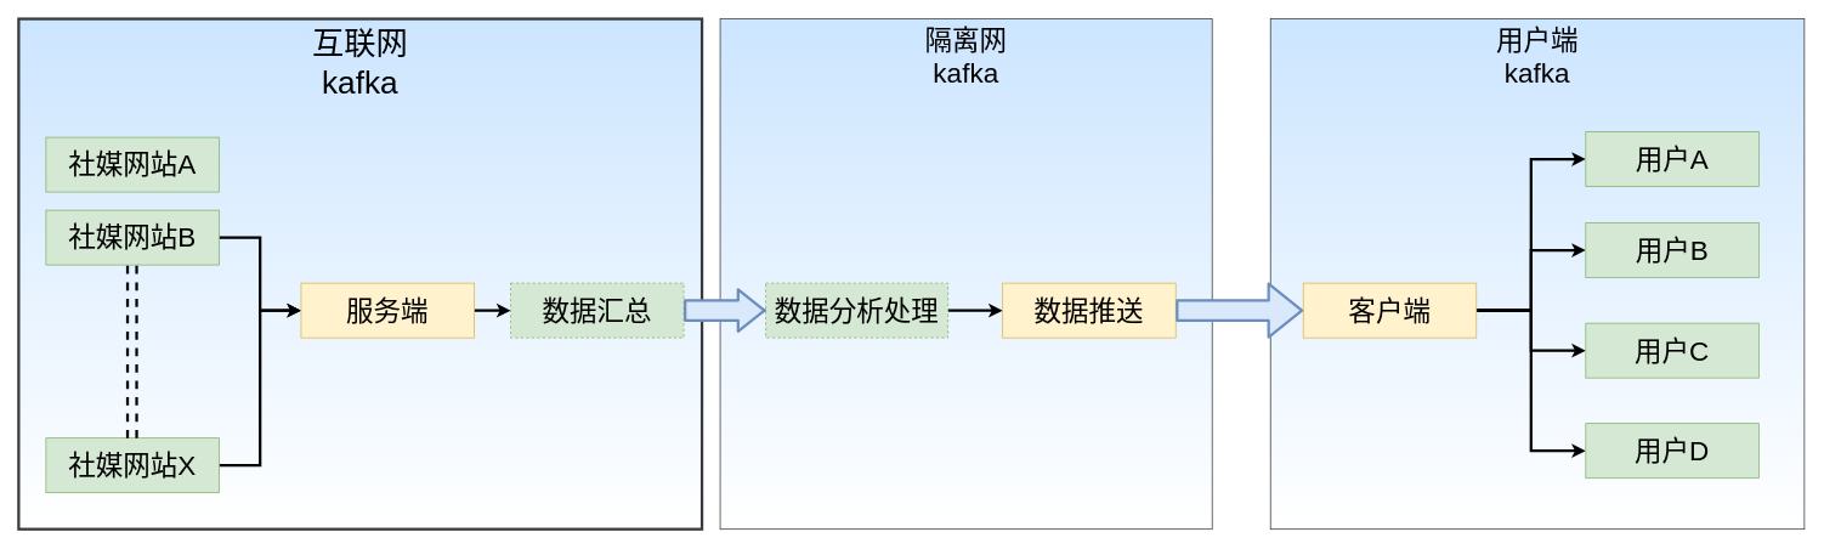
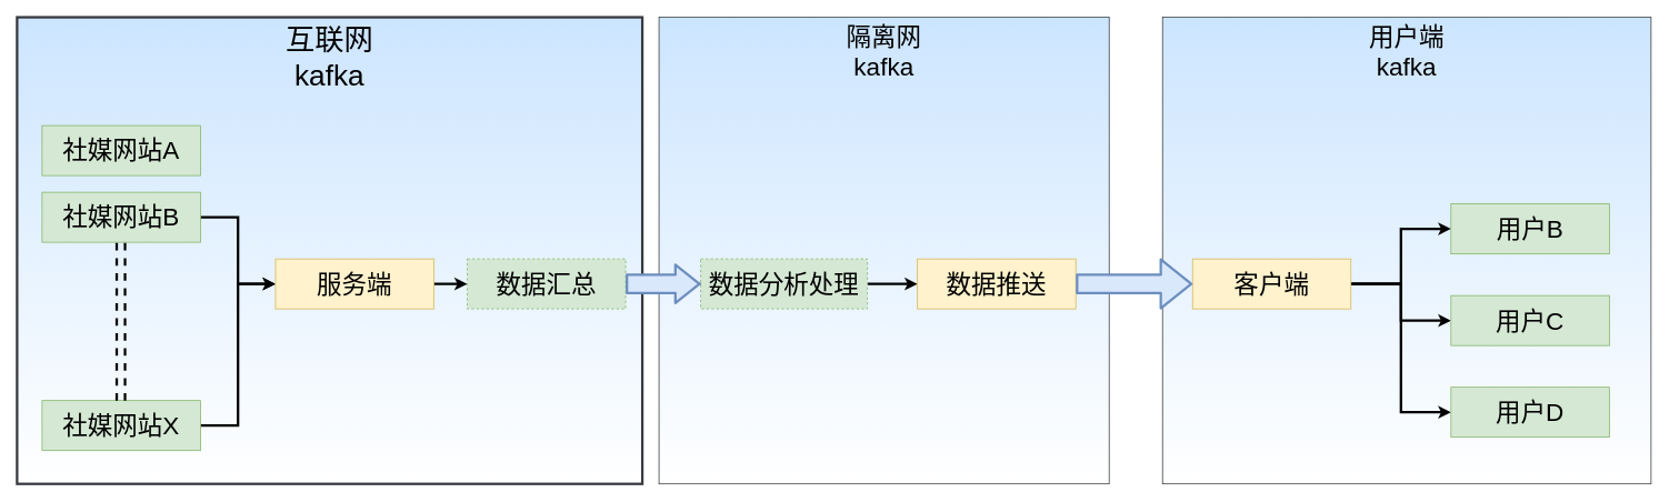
  <mxCell id="0" />
  <mxCell id="1" parent="0" />
  <mxCell id="2" value="&lt;font style=&quot;font-size: 35px&quot;&gt;互联网&lt;br&gt;kafka&lt;/font&gt;" style="rounded=0;whiteSpace=wrap;html=1;fillColor=#cce5ff;strokeColor=#36393d;gradientColor=#ffffff;verticalAlign=top;strokeWidth=3;" vertex="1" parent="1"><mxGeometry y="20" width="750" height="560" as="geometry" x="20" /></mxCell>
  <mxCell id="3" value="&lt;font style=&quot;font-size: 30px&quot;&gt;隔离网&lt;br&gt;kafka&lt;/font&gt;" style="rounded=0;whiteSpace=wrap;html=1;fillColor=#cce5ff;strokeColor=#36393d;gradientColor=#ffffff;verticalAlign=top;" vertex="1" parent="1"><mxGeometry x="790" y="20" width="540" height="560" as="geometry" /></mxCell>
  <mxCell id="4" value="&lt;font style=&quot;font-size: 30px&quot;&gt;用户端&lt;br&gt;kafka&lt;/font&gt;" style="rounded=0;whiteSpace=wrap;html=1;fillColor=#cce5ff;strokeColor=#36393d;gradientColor=#ffffff;verticalAlign=top;" vertex="1" parent="1"><mxGeometry x="1394" y="20" width="586" height="560" as="geometry" /></mxCell>
  <mxCell id="5" value="&lt;font style=&quot;font-size: 30px&quot;&gt;社媒网站A&lt;/font&gt;" style="rounded=0;whiteSpace=wrap;html=1;verticalAlign=middle;fillColor=#d5e8d4;strokeColor=#82b366;" vertex="1" parent="1"><mxGeometry x="50" y="150" width="190" height="60" as="geometry" /></mxCell>
  <mxCell id="6" style="edgeStyle=orthogonalEdgeStyle;rounded=0;orthogonalLoop=1;jettySize=auto;html=1;exitX=1;exitY=0.5;exitDx=0;exitDy=0;entryX=0;entryY=0.5;entryDx=0;entryDy=0;strokeWidth=3;" edge="1" parent="1" source="7" target="13"><mxGeometry relative="1" as="geometry" /></mxCell>
  <mxCell id="7" value="&lt;font style=&quot;font-size: 30px&quot;&gt;社媒网站B&lt;/font&gt;" style="rounded=0;whiteSpace=wrap;html=1;verticalAlign=middle;fillColor=#d5e8d4;strokeColor=#82b366;" vertex="1" parent="1"><mxGeometry x="50" y="230" width="190" height="60" as="geometry" /></mxCell>
  <mxCell id="8" style="edgeStyle=orthogonalEdgeStyle;rounded=0;orthogonalLoop=1;jettySize=auto;html=1;exitX=1;exitY=0.5;exitDx=0;exitDy=0;entryX=0;entryY=0.5;entryDx=0;entryDy=0;strokeWidth=3;" edge="1" parent="1" source="9" target="13"><mxGeometry relative="1" as="geometry" /></mxCell>
  <mxCell id="9" value="&lt;font style=&quot;font-size: 30px&quot;&gt;社媒网站X&lt;/font&gt;" style="rounded=0;whiteSpace=wrap;html=1;verticalAlign=middle;fillColor=#d5e8d4;strokeColor=#82b366;" vertex="1" parent="1"><mxGeometry x="50" y="480" width="190" height="60" as="geometry" /></mxCell>
  <mxCell id="10" value="" style="endArrow=none;dashed=1;html=1;entryX=0.25;entryY=1;entryDx=0;entryDy=0;exitX=0.25;exitY=0;exitDx=0;exitDy=0;strokeWidth=3;" edge="1" parent="1"><mxGeometry width="50" height="50" relative="1" as="geometry"><mxPoint x="149.5" y="480" as="sourcePoint" /><mxPoint x="149.5" y="290" as="targetPoint" /></mxGeometry></mxCell>
  <mxCell id="11" value="" style="endArrow=none;dashed=1;html=1;entryX=0.25;entryY=1;entryDx=0;entryDy=0;exitX=0.25;exitY=0;exitDx=0;exitDy=0;strokeWidth=3;" edge="1" parent="1"><mxGeometry width="50" height="50" relative="1" as="geometry"><mxPoint x="139.5" y="480" as="sourcePoint" /><mxPoint x="139.5" y="290" as="targetPoint" /></mxGeometry></mxCell>
  <mxCell id="12" style="edgeStyle=orthogonalEdgeStyle;rounded=0;orthogonalLoop=1;jettySize=auto;html=1;exitX=1;exitY=0.5;exitDx=0;exitDy=0;entryX=0;entryY=0.5;entryDx=0;entryDy=0;strokeWidth=3;" edge="1" parent="1" source="13" target="14"><mxGeometry relative="1" as="geometry" /></mxCell>
  <mxCell id="13" value="&lt;font style=&quot;font-size: 30px&quot;&gt;服务端&lt;/font&gt;" style="rounded=0;whiteSpace=wrap;html=1;verticalAlign=middle;fillColor=#fff2cc;strokeColor=#d6b656;" vertex="1" parent="1"><mxGeometry x="330" y="310" width="190" height="60" as="geometry" /></mxCell>
  <mxCell id="14" value="&lt;font style=&quot;font-size: 30px&quot;&gt;数据汇总&lt;/font&gt;" style="rounded=0;whiteSpace=wrap;html=1;verticalAlign=middle;fillColor=#d5e8d4;strokeColor=#82b366;dashed=1;" vertex="1" parent="1"><mxGeometry x="560" y="310" width="190" height="60" as="geometry" /></mxCell>
  <mxCell id="15" value="" style="edgeStyle=orthogonalEdgeStyle;rounded=0;orthogonalLoop=1;jettySize=auto;html=1;strokeWidth=3;" edge="1" parent="1" source="17" target="14"><mxGeometry relative="1" as="geometry" /></mxCell>
  <mxCell id="16" style="edgeStyle=orthogonalEdgeStyle;rounded=0;orthogonalLoop=1;jettySize=auto;html=1;exitX=1;exitY=0.5;exitDx=0;exitDy=0;entryX=0;entryY=0.5;entryDx=0;entryDy=0;strokeWidth=3;" edge="1" parent="1" source="17" target="19"><mxGeometry relative="1" as="geometry" /></mxCell>
  <mxCell id="17" value="&lt;font style=&quot;font-size: 30px&quot;&gt;数据分析处理&lt;/font&gt;" style="rounded=0;whiteSpace=wrap;html=1;verticalAlign=middle;fillColor=#d5e8d4;strokeColor=#82b366;dashed=1;" vertex="1" parent="1"><mxGeometry x="840" y="310" width="200" height="60" as="geometry" /></mxCell>
  <mxCell id="18" value="" style="shape=flexArrow;endArrow=classic;html=1;strokeWidth=3;width=20;endSize=8.62;entryX=0;entryY=0.5;entryDx=0;entryDy=0;exitX=1;exitY=0.5;exitDx=0;exitDy=0;endWidth=20.833;fillColor=#dae8fc;strokeColor=#6c8ebf;" edge="1" parent="1" source="14" target="17"><mxGeometry width="50" height="50" relative="1" as="geometry"><mxPoint x="810" y="290" as="sourcePoint" /><mxPoint x="840" y="250" as="targetPoint" /></mxGeometry></mxCell>
  <mxCell id="19" value="&lt;font style=&quot;font-size: 30px&quot;&gt;数据推送&lt;/font&gt;" style="rounded=0;whiteSpace=wrap;html=1;verticalAlign=middle;fillColor=#fff2cc;strokeColor=#d6b656;" vertex="1" parent="1"><mxGeometry x="1100" y="310" width="190" height="60" as="geometry" /></mxCell>
- <mxCell id="20" style="edgeStyle=orthogonalEdgeStyle;rounded=0;orthogonalLoop=1;jettySize=auto;html=1;exitX=1;exitY=0.5;exitDx=0;exitDy=0;entryX=0;entryY=0.5;entryDx=0;entryDy=0;strokeWidth=3;" edge="1" parent="1" source="24" target="25"><mxGeometry relative="1" as="geometry" /></mxCell>
  <mxCell id="21" style="edgeStyle=orthogonalEdgeStyle;rounded=0;orthogonalLoop=1;jettySize=auto;html=1;exitX=1;exitY=0.5;exitDx=0;exitDy=0;entryX=0;entryY=0.5;entryDx=0;entryDy=0;strokeWidth=3;" edge="1" parent="1" source="24" target="26"><mxGeometry relative="1" as="geometry" /></mxCell>
  <mxCell id="22" style="edgeStyle=orthogonalEdgeStyle;rounded=0;orthogonalLoop=1;jettySize=auto;html=1;exitX=1;exitY=0.5;exitDx=0;exitDy=0;entryX=0;entryY=0.5;entryDx=0;entryDy=0;strokeWidth=3;" edge="1" parent="1" source="24" target="27"><mxGeometry relative="1" as="geometry" /></mxCell>
  <mxCell id="23" style="edgeStyle=orthogonalEdgeStyle;rounded=0;orthogonalLoop=1;jettySize=auto;html=1;exitX=1;exitY=0.5;exitDx=0;exitDy=0;entryX=0;entryY=0.5;entryDx=0;entryDy=0;strokeWidth=3;" edge="1" parent="1" source="24" target="28"><mxGeometry relative="1" as="geometry" /></mxCell>
  <mxCell id="24" value="&lt;span style=&quot;font-size: 30px&quot;&gt;客户端&lt;/span&gt;" style="rounded=0;whiteSpace=wrap;html=1;verticalAlign=middle;fillColor=#fff2cc;strokeColor=#d6b656;" vertex="1" parent="1"><mxGeometry x="1430" y="310" width="190" height="60" as="geometry" /></mxCell>
- <mxCell id="25" value="&lt;font style=&quot;font-size: 30px&quot;&gt;用户A&lt;/font&gt;" style="rounded=0;whiteSpace=wrap;html=1;verticalAlign=middle;fillColor=#d5e8d4;strokeColor=#82b366;" vertex="1" parent="1"><mxGeometry x="1740" y="144" width="190" height="60" as="geometry" /></mxCell>
  <mxCell id="26" value="&lt;font style=&quot;font-size: 30px&quot;&gt;用户B&lt;/font&gt;" style="rounded=0;whiteSpace=wrap;html=1;verticalAlign=middle;fillColor=#d5e8d4;strokeColor=#82b366;" vertex="1" parent="1"><mxGeometry x="1740" y="244" width="190" height="60" as="geometry" /></mxCell>
  <mxCell id="27" value="&lt;font style=&quot;font-size: 30px&quot;&gt;用户C&lt;/font&gt;" style="rounded=0;whiteSpace=wrap;html=1;verticalAlign=middle;fillColor=#d5e8d4;strokeColor=#82b366;" vertex="1" parent="1"><mxGeometry x="1740" y="354" width="190" height="60" as="geometry" /></mxCell>
  <mxCell id="28" value="&lt;font style=&quot;font-size: 30px&quot;&gt;用户D&lt;/font&gt;" style="rounded=0;whiteSpace=wrap;html=1;verticalAlign=middle;fillColor=#d5e8d4;strokeColor=#82b366;" vertex="1" parent="1"><mxGeometry x="1740" y="464" width="190" height="60" as="geometry" /></mxCell>
  <mxCell id="29" value="" style="shape=flexArrow;endArrow=classic;html=1;strokeWidth=3;width=20;endSize=11.19;entryX=0;entryY=0.5;entryDx=0;entryDy=0;endWidth=33.725;fillColor=#dae8fc;strokeColor=#6c8ebf;exitX=1;exitY=0.5;exitDx=0;exitDy=0;" edge="1" parent="1" source="19" target="24"><mxGeometry width="50" height="50" relative="1" as="geometry"><mxPoint x="1050" y="450" as="sourcePoint" /><mxPoint x="1140" y="450" as="targetPoint" /></mxGeometry></mxCell>
